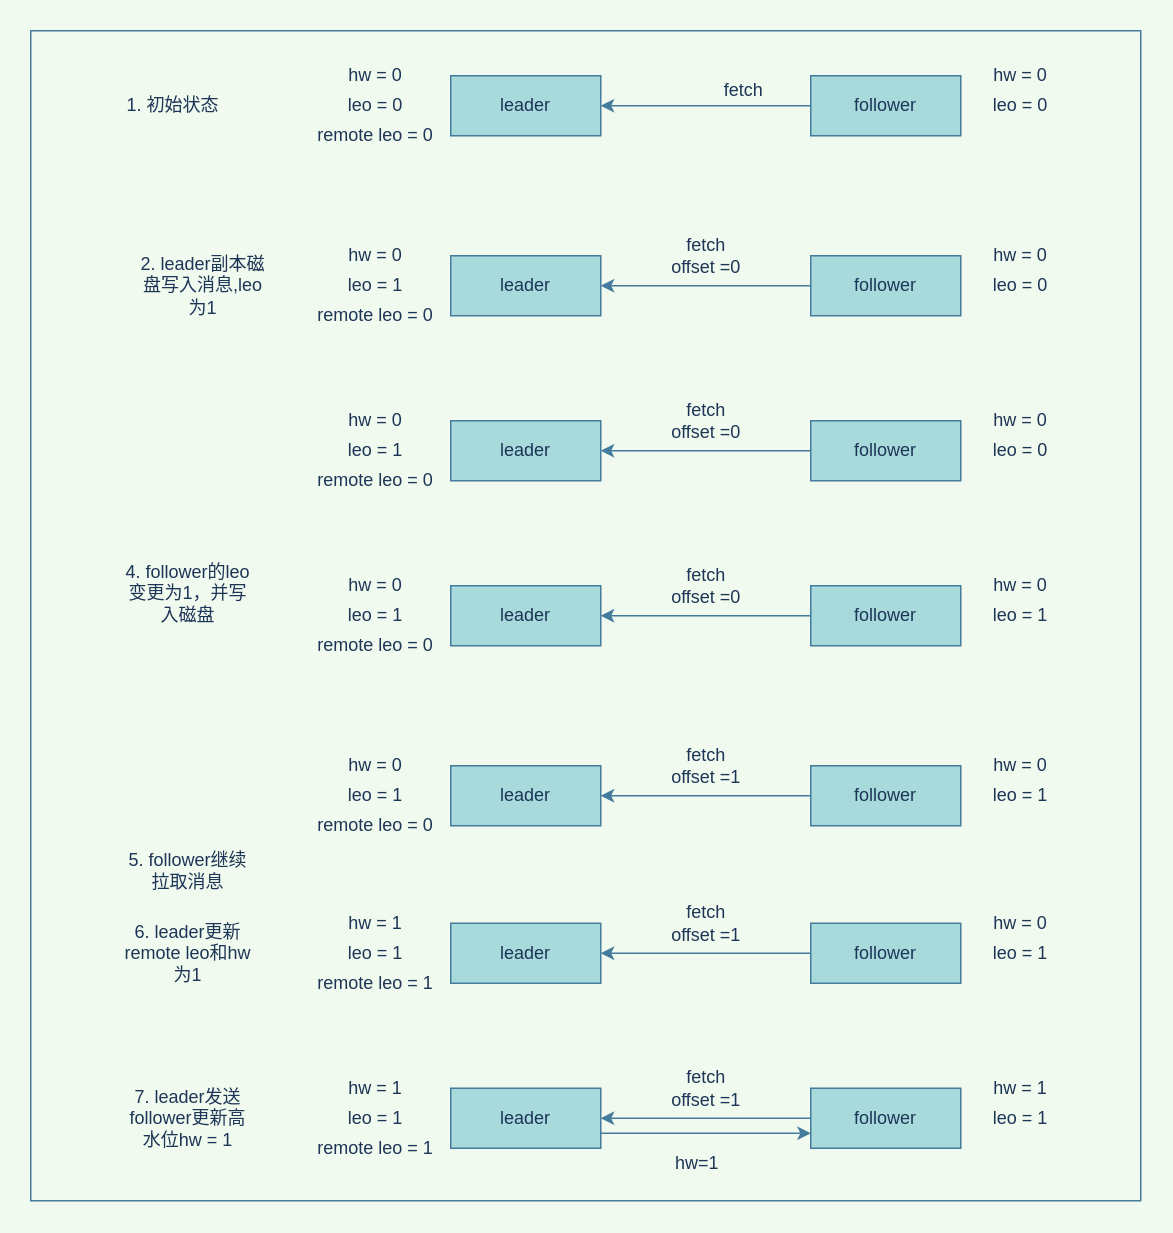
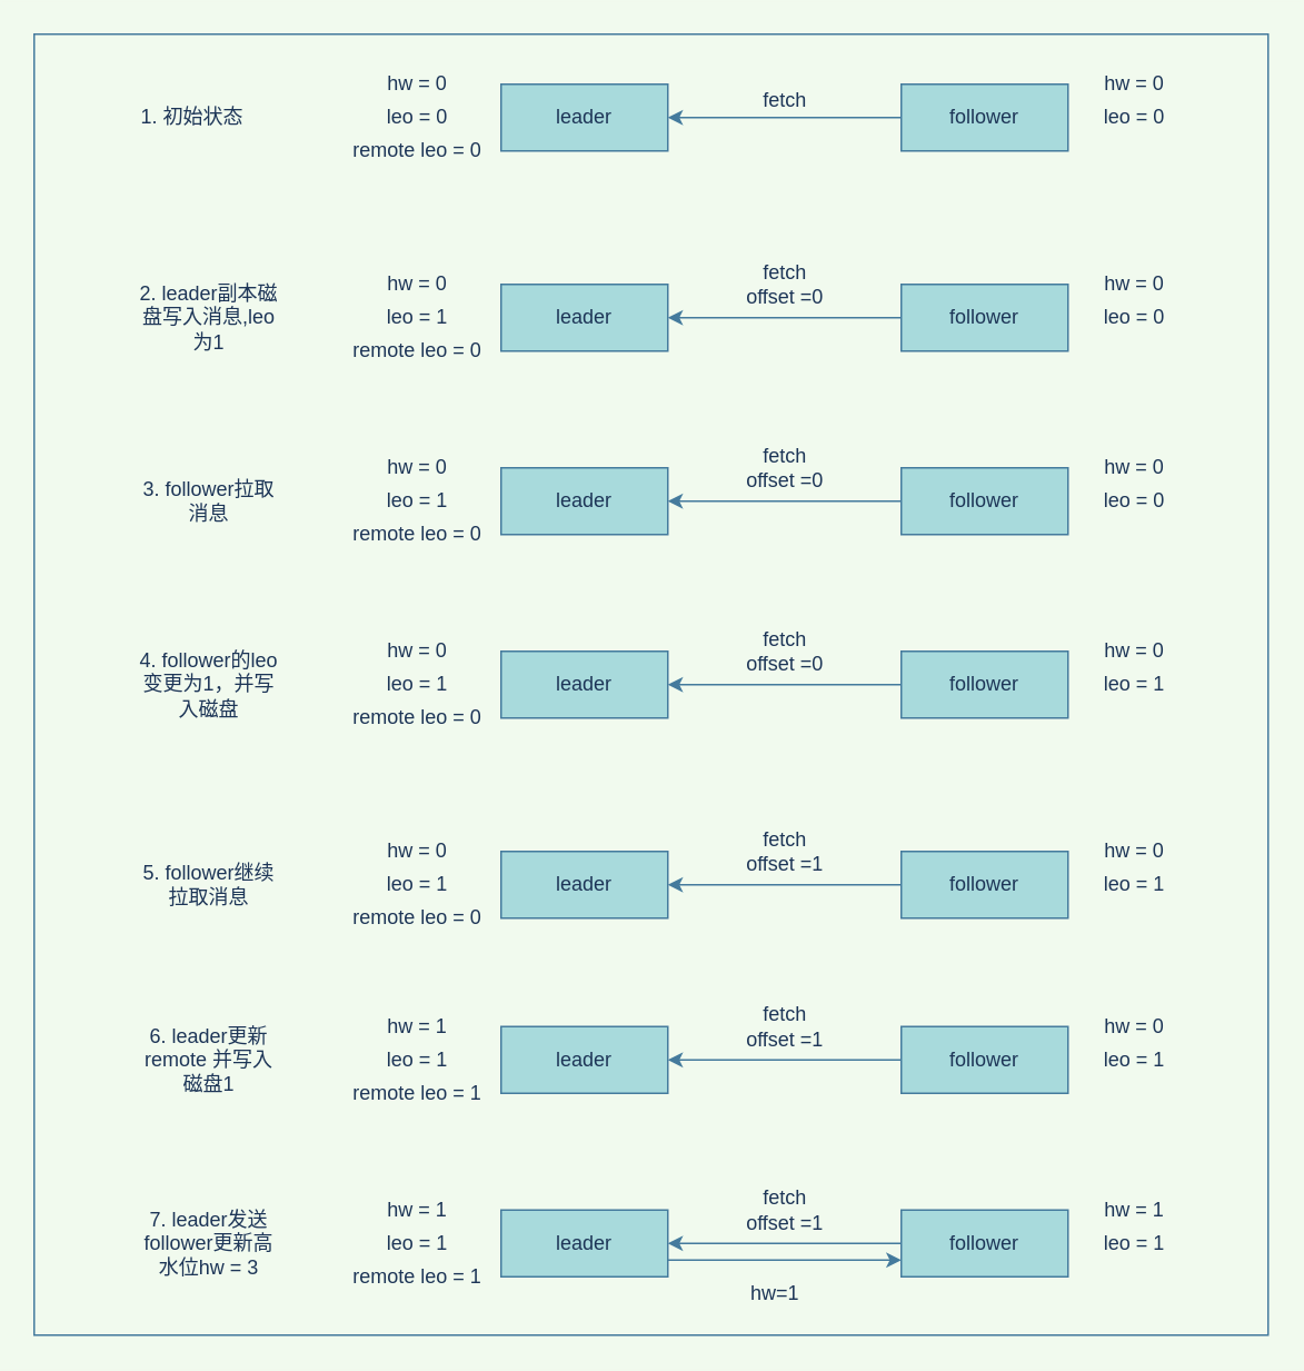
  <mxCell id="0" />
  <mxCell id="1" parent="0" />
  <mxCell id="2" value="" style="rounded=0;whiteSpace=wrap;html=1;sketch=0;fontColor=#1D3557;strokeColor=#457B9D;fillColor=none;" vertex="1" parent="1"><mxGeometry x="20" y="20" width="740" height="780" as="geometry" /></mxCell>
  <mxCell id="3" value="leader" style="rounded=0;whiteSpace=wrap;html=1;sketch=0;fontColor=#1D3557;strokeColor=#457B9D;fillColor=#A8DADC;" vertex="1" parent="1"><mxGeometry x="300" y="50" width="100" height="40" as="geometry" /></mxCell>
  <mxCell id="4" style="edgeStyle=orthogonalEdgeStyle;curved=0;rounded=1;sketch=0;orthogonalLoop=1;jettySize=auto;html=1;entryX=1;entryY=0.5;entryDx=0;entryDy=0;fontColor=#1D3557;strokeColor=#457B9D;fillColor=#A8DADC;labelBackgroundColor=#F1FAEE;" edge="1" parent="1" source="5" target="3"><mxGeometry relative="1" as="geometry" /></mxCell>
  <mxCell id="5" value="follower" style="rounded=0;whiteSpace=wrap;html=1;sketch=0;fontColor=#1D3557;strokeColor=#457B9D;fillColor=#A8DADC;" vertex="1" parent="1"><mxGeometry x="540" y="50" width="100" height="40" as="geometry" /></mxCell>
- <mxCell id="6" value="fetch" style="text;html=1;align=center;verticalAlign=middle;resizable=0;points=[];autosize=1;strokeColor=none;fontColor=#1D3557;" vertex="1" parent="1"><mxGeometry x="475" y="50" width="40" height="20" as="geometry" /></mxCell>
+ <mxCell id="6" value="fetch" style="text;html=1;align=center;verticalAlign=middle;resizable=0;points=[];autosize=1;strokeColor=none;fontColor=#1D3557;" vertex="1" parent="1"><mxGeometry x="450" y="50" width="40" height="20" as="geometry" /></mxCell>
  <mxCell id="7" value="hw = 0" style="text;html=1;strokeColor=none;fillColor=none;align=center;verticalAlign=middle;whiteSpace=wrap;rounded=0;sketch=0;fontColor=#1D3557;" vertex="1" parent="1"><mxGeometry x="230" y="40" width="40" height="20" as="geometry" /></mxCell>
  <mxCell id="8" value="leo = 0" style="text;html=1;strokeColor=none;fillColor=none;align=center;verticalAlign=middle;whiteSpace=wrap;rounded=0;sketch=0;fontColor=#1D3557;" vertex="1" parent="1"><mxGeometry x="230" y="60" width="40" height="20" as="geometry" /></mxCell>
  <mxCell id="9" value="remote leo = 0" style="text;html=1;strokeColor=none;fillColor=none;align=center;verticalAlign=middle;whiteSpace=wrap;rounded=0;sketch=0;fontColor=#1D3557;" vertex="1" parent="1"><mxGeometry x="200" y="80" width="100" height="20" as="geometry" /></mxCell>
  <mxCell id="10" value="leo = 0" style="text;html=1;strokeColor=none;fillColor=none;align=center;verticalAlign=middle;whiteSpace=wrap;rounded=0;sketch=0;fontColor=#1D3557;" vertex="1" parent="1"><mxGeometry x="660" y="60" width="40" height="20" as="geometry" /></mxCell>
  <mxCell id="11" value="hw = 0" style="text;html=1;strokeColor=none;fillColor=none;align=center;verticalAlign=middle;whiteSpace=wrap;rounded=0;sketch=0;fontColor=#1D3557;" vertex="1" parent="1"><mxGeometry x="660" y="40" width="40" height="20" as="geometry" /></mxCell>
  <mxCell id="12" value="1. 初始状态" style="text;html=1;strokeColor=none;fillColor=none;align=center;verticalAlign=middle;whiteSpace=wrap;rounded=0;sketch=0;fontColor=#1D3557;" vertex="1" parent="1"><mxGeometry x="80" y="60" width="70" height="20" as="geometry" /></mxCell>
  <mxCell id="13" value="leader" style="rounded=0;whiteSpace=wrap;html=1;sketch=0;fontColor=#1D3557;strokeColor=#457B9D;fillColor=#A8DADC;" vertex="1" parent="1"><mxGeometry x="300" y="170" width="100" height="40" as="geometry" /></mxCell>
  <mxCell id="14" style="edgeStyle=orthogonalEdgeStyle;curved=0;rounded=1;sketch=0;orthogonalLoop=1;jettySize=auto;html=1;entryX=1;entryY=0.5;entryDx=0;entryDy=0;fontColor=#1D3557;strokeColor=#457B9D;fillColor=#A8DADC;labelBackgroundColor=#F1FAEE;" edge="1" parent="1" source="15" target="13"><mxGeometry relative="1" as="geometry" /></mxCell>
  <mxCell id="15" value="follower" style="rounded=0;whiteSpace=wrap;html=1;sketch=0;fontColor=#1D3557;strokeColor=#457B9D;fillColor=#A8DADC;" vertex="1" parent="1"><mxGeometry x="540" y="170" width="100" height="40" as="geometry" /></mxCell>
  <mxCell id="16" value="hw = 0" style="text;html=1;strokeColor=none;fillColor=none;align=center;verticalAlign=middle;whiteSpace=wrap;rounded=0;sketch=0;fontColor=#1D3557;" vertex="1" parent="1"><mxGeometry x="230" y="160" width="40" height="20" as="geometry" /></mxCell>
  <mxCell id="17" value="leo = 1" style="text;html=1;strokeColor=none;fillColor=none;align=center;verticalAlign=middle;whiteSpace=wrap;rounded=0;sketch=0;fontColor=#1D3557;" vertex="1" parent="1"><mxGeometry x="230" y="180" width="40" height="20" as="geometry" /></mxCell>
  <mxCell id="18" value="remote leo = 0" style="text;html=1;strokeColor=none;fillColor=none;align=center;verticalAlign=middle;whiteSpace=wrap;rounded=0;sketch=0;fontColor=#1D3557;" vertex="1" parent="1"><mxGeometry x="200" y="200" width="100" height="20" as="geometry" /></mxCell>
  <mxCell id="19" value="leo = 0" style="text;html=1;strokeColor=none;fillColor=none;align=center;verticalAlign=middle;whiteSpace=wrap;rounded=0;sketch=0;fontColor=#1D3557;" vertex="1" parent="1"><mxGeometry x="660" y="180" width="40" height="20" as="geometry" /></mxCell>
  <mxCell id="20" value="hw = 0" style="text;html=1;strokeColor=none;fillColor=none;align=center;verticalAlign=middle;whiteSpace=wrap;rounded=0;sketch=0;fontColor=#1D3557;" vertex="1" parent="1"><mxGeometry x="660" y="160" width="40" height="20" as="geometry" /></mxCell>
- <mxCell id="21" value="2. leader副本磁盘写入消息,leo为1" style="text;html=1;strokeColor=none;fillColor=none;align=center;verticalAlign=middle;whiteSpace=wrap;rounded=0;sketch=0;fontColor=#1D3557;" vertex="1" parent="1"><mxGeometry x="90" y="170" width="90" height="40" as="geometry" /></mxCell>
+ <mxCell id="21" value="2. leader副本磁盘写入消息,leo为1" style="text;html=1;strokeColor=none;fillColor=none;align=center;verticalAlign=middle;whiteSpace=wrap;rounded=0;sketch=0;fontColor=#1D3557;" vertex="1" parent="1"><mxGeometry x="80" y="170" width="90" height="40" as="geometry" /></mxCell>
  <mxCell id="22" value="leader" style="rounded=0;whiteSpace=wrap;html=1;sketch=0;fontColor=#1D3557;strokeColor=#457B9D;fillColor=#A8DADC;" vertex="1" parent="1"><mxGeometry x="300" y="280" width="100" height="40" as="geometry" /></mxCell>
  <mxCell id="23" style="edgeStyle=orthogonalEdgeStyle;curved=0;rounded=1;sketch=0;orthogonalLoop=1;jettySize=auto;html=1;entryX=1;entryY=0.5;entryDx=0;entryDy=0;fontColor=#1D3557;strokeColor=#457B9D;fillColor=#A8DADC;labelBackgroundColor=#F1FAEE;" edge="1" parent="1" source="24" target="22"><mxGeometry relative="1" as="geometry" /></mxCell>
  <mxCell id="24" value="follower" style="rounded=0;whiteSpace=wrap;html=1;sketch=0;fontColor=#1D3557;strokeColor=#457B9D;fillColor=#A8DADC;" vertex="1" parent="1"><mxGeometry x="540" y="280" width="100" height="40" as="geometry" /></mxCell>
  <mxCell id="25" value="hw = 0" style="text;html=1;strokeColor=none;fillColor=none;align=center;verticalAlign=middle;whiteSpace=wrap;rounded=0;sketch=0;fontColor=#1D3557;" vertex="1" parent="1"><mxGeometry x="230" y="270" width="40" height="20" as="geometry" /></mxCell>
  <mxCell id="26" value="leo = 1" style="text;html=1;strokeColor=none;fillColor=none;align=center;verticalAlign=middle;whiteSpace=wrap;rounded=0;sketch=0;fontColor=#1D3557;" vertex="1" parent="1"><mxGeometry x="230" y="290" width="40" height="20" as="geometry" /></mxCell>
  <mxCell id="27" value="remote leo = 0" style="text;html=1;strokeColor=none;fillColor=none;align=center;verticalAlign=middle;whiteSpace=wrap;rounded=0;sketch=0;fontColor=#1D3557;" vertex="1" parent="1"><mxGeometry x="200" y="310" width="100" height="20" as="geometry" /></mxCell>
  <mxCell id="28" value="leo = 0" style="text;html=1;strokeColor=none;fillColor=none;align=center;verticalAlign=middle;whiteSpace=wrap;rounded=0;sketch=0;fontColor=#1D3557;" vertex="1" parent="1"><mxGeometry x="660" y="290" width="40" height="20" as="geometry" /></mxCell>
  <mxCell id="29" value="hw = 0" style="text;html=1;strokeColor=none;fillColor=none;align=center;verticalAlign=middle;whiteSpace=wrap;rounded=0;sketch=0;fontColor=#1D3557;" vertex="1" parent="1"><mxGeometry x="660" y="270" width="40" height="20" as="geometry" /></mxCell>
+ <mxCell id="30" value="3. follower拉取消息" style="text;html=1;strokeColor=none;fillColor=none;align=center;verticalAlign=middle;whiteSpace=wrap;rounded=0;sketch=0;fontColor=#1D3557;" vertex="1" parent="1"><mxGeometry x="80" y="280" width="90" height="40" as="geometry" /></mxCell>
  <mxCell id="31" value="leader" style="rounded=0;whiteSpace=wrap;html=1;sketch=0;fontColor=#1D3557;strokeColor=#457B9D;fillColor=#A8DADC;" vertex="1" parent="1"><mxGeometry x="300" y="390" width="100" height="40" as="geometry" /></mxCell>
  <mxCell id="32" style="edgeStyle=orthogonalEdgeStyle;curved=0;rounded=1;sketch=0;orthogonalLoop=1;jettySize=auto;html=1;entryX=1;entryY=0.5;entryDx=0;entryDy=0;fontColor=#1D3557;strokeColor=#457B9D;fillColor=#A8DADC;labelBackgroundColor=#F1FAEE;" edge="1" parent="1" source="33" target="31"><mxGeometry relative="1" as="geometry" /></mxCell>
  <mxCell id="33" value="follower" style="rounded=0;whiteSpace=wrap;html=1;sketch=0;fontColor=#1D3557;strokeColor=#457B9D;fillColor=#A8DADC;" vertex="1" parent="1"><mxGeometry x="540" y="390" width="100" height="40" as="geometry" /></mxCell>
  <mxCell id="34" value="hw = 0" style="text;html=1;strokeColor=none;fillColor=none;align=center;verticalAlign=middle;whiteSpace=wrap;rounded=0;sketch=0;fontColor=#1D3557;" vertex="1" parent="1"><mxGeometry x="230" y="380" width="40" height="20" as="geometry" /></mxCell>
  <mxCell id="35" value="leo = 1" style="text;html=1;strokeColor=none;fillColor=none;align=center;verticalAlign=middle;whiteSpace=wrap;rounded=0;sketch=0;fontColor=#1D3557;" vertex="1" parent="1"><mxGeometry x="230" y="400" width="40" height="20" as="geometry" /></mxCell>
  <mxCell id="36" value="remote leo = 0" style="text;html=1;strokeColor=none;fillColor=none;align=center;verticalAlign=middle;whiteSpace=wrap;rounded=0;sketch=0;fontColor=#1D3557;" vertex="1" parent="1"><mxGeometry x="200" y="420" width="100" height="20" as="geometry" /></mxCell>
  <mxCell id="37" value="leo = 1" style="text;html=1;strokeColor=none;fillColor=none;align=center;verticalAlign=middle;whiteSpace=wrap;rounded=0;sketch=0;fontColor=#1D3557;" vertex="1" parent="1"><mxGeometry x="660" y="400" width="40" height="20" as="geometry" /></mxCell>
  <mxCell id="38" value="hw = 0" style="text;html=1;strokeColor=none;fillColor=none;align=center;verticalAlign=middle;whiteSpace=wrap;rounded=0;sketch=0;fontColor=#1D3557;" vertex="1" parent="1"><mxGeometry x="660" y="380" width="40" height="20" as="geometry" /></mxCell>
- <mxCell id="39" value="4. follower的leo变更为1，并写入磁盘" style="text;html=1;strokeColor=none;fillColor=none;align=center;verticalAlign=middle;whiteSpace=wrap;rounded=0;sketch=0;fontColor=#1D3557;" vertex="1" parent="1"><mxGeometry x="80" y="375" width="90" height="40" as="geometry" /></mxCell>
+ <mxCell id="39" value="4. follower的leo变更为1，并写入磁盘" style="text;html=1;strokeColor=none;fillColor=none;align=center;verticalAlign=middle;whiteSpace=wrap;rounded=0;sketch=0;fontColor=#1D3557;" vertex="1" parent="1"><mxGeometry x="80" y="390" width="90" height="40" as="geometry" /></mxCell>
  <mxCell id="40" value="leader" style="rounded=0;whiteSpace=wrap;html=1;sketch=0;fontColor=#1D3557;strokeColor=#457B9D;fillColor=#A8DADC;" vertex="1" parent="1"><mxGeometry x="300" y="510" width="100" height="40" as="geometry" /></mxCell>
  <mxCell id="41" style="edgeStyle=orthogonalEdgeStyle;curved=0;rounded=1;sketch=0;orthogonalLoop=1;jettySize=auto;html=1;entryX=1;entryY=0.5;entryDx=0;entryDy=0;fontColor=#1D3557;strokeColor=#457B9D;fillColor=#A8DADC;labelBackgroundColor=#F1FAEE;" edge="1" parent="1" source="42" target="40"><mxGeometry relative="1" as="geometry" /></mxCell>
  <mxCell id="42" value="follower" style="rounded=0;whiteSpace=wrap;html=1;sketch=0;fontColor=#1D3557;strokeColor=#457B9D;fillColor=#A8DADC;" vertex="1" parent="1"><mxGeometry x="540" y="510" width="100" height="40" as="geometry" /></mxCell>
  <mxCell id="43" value="fetch&lt;br&gt;offset =1" style="text;html=1;align=center;verticalAlign=middle;resizable=0;points=[];autosize=1;strokeColor=none;fontColor=#1D3557;" vertex="1" parent="1"><mxGeometry x="440" y="495" width="60" height="30" as="geometry" /></mxCell>
  <mxCell id="44" value="hw = 0" style="text;html=1;strokeColor=none;fillColor=none;align=center;verticalAlign=middle;whiteSpace=wrap;rounded=0;sketch=0;fontColor=#1D3557;" vertex="1" parent="1"><mxGeometry x="230" y="500" width="40" height="20" as="geometry" /></mxCell>
  <mxCell id="45" value="leo = 1" style="text;html=1;strokeColor=none;fillColor=none;align=center;verticalAlign=middle;whiteSpace=wrap;rounded=0;sketch=0;fontColor=#1D3557;" vertex="1" parent="1"><mxGeometry x="230" y="520" width="40" height="20" as="geometry" /></mxCell>
  <mxCell id="46" value="remote leo = 0" style="text;html=1;strokeColor=none;fillColor=none;align=center;verticalAlign=middle;whiteSpace=wrap;rounded=0;sketch=0;fontColor=#1D3557;" vertex="1" parent="1"><mxGeometry x="200" y="540" width="100" height="20" as="geometry" /></mxCell>
  <mxCell id="47" value="leo = 1" style="text;html=1;strokeColor=none;fillColor=none;align=center;verticalAlign=middle;whiteSpace=wrap;rounded=0;sketch=0;fontColor=#1D3557;" vertex="1" parent="1"><mxGeometry x="660" y="520" width="40" height="20" as="geometry" /></mxCell>
  <mxCell id="48" value="hw = 0" style="text;html=1;strokeColor=none;fillColor=none;align=center;verticalAlign=middle;whiteSpace=wrap;rounded=0;sketch=0;fontColor=#1D3557;" vertex="1" parent="1"><mxGeometry x="660" y="500" width="40" height="20" as="geometry" /></mxCell>
- <mxCell id="49" value="5. follower继续拉取消息" style="text;html=1;strokeColor=none;fillColor=none;align=center;verticalAlign=middle;whiteSpace=wrap;rounded=0;sketch=0;fontColor=#1D3557;" vertex="1" parent="1"><mxGeometry x="80" y="560" width="90" height="40" as="geometry" /></mxCell>
+ <mxCell id="49" value="5. follower继续拉取消息" style="text;html=1;strokeColor=none;fillColor=none;align=center;verticalAlign=middle;whiteSpace=wrap;rounded=0;sketch=0;fontColor=#1D3557;" vertex="1" parent="1"><mxGeometry x="80" y="510" width="90" height="40" as="geometry" /></mxCell>
  <mxCell id="50" value="fetch&lt;br&gt;offset =0" style="text;html=1;align=center;verticalAlign=middle;resizable=0;points=[];autosize=1;strokeColor=none;fontColor=#1D3557;" vertex="1" parent="1"><mxGeometry x="440" y="265" width="60" height="30" as="geometry" /></mxCell>
  <mxCell id="51" value="fetch&lt;br&gt;offset =0" style="text;html=1;align=center;verticalAlign=middle;resizable=0;points=[];autosize=1;strokeColor=none;fontColor=#1D3557;" vertex="1" parent="1"><mxGeometry x="440" y="375" width="60" height="30" as="geometry" /></mxCell>
  <mxCell id="52" value="fetch&lt;br&gt;offset =0" style="text;html=1;align=center;verticalAlign=middle;resizable=0;points=[];autosize=1;strokeColor=none;fontColor=#1D3557;" vertex="1" parent="1"><mxGeometry x="440" y="155" width="60" height="30" as="geometry" /></mxCell>
  <mxCell id="53" value="leader" style="rounded=0;whiteSpace=wrap;html=1;sketch=0;fontColor=#1D3557;strokeColor=#457B9D;fillColor=#A8DADC;" vertex="1" parent="1"><mxGeometry x="300" y="615" width="100" height="40" as="geometry" /></mxCell>
  <mxCell id="54" style="edgeStyle=orthogonalEdgeStyle;curved=0;rounded=1;sketch=0;orthogonalLoop=1;jettySize=auto;html=1;entryX=1;entryY=0.5;entryDx=0;entryDy=0;fontColor=#1D3557;strokeColor=#457B9D;fillColor=#A8DADC;labelBackgroundColor=#F1FAEE;" edge="1" parent="1" source="55" target="53"><mxGeometry relative="1" as="geometry" /></mxCell>
  <mxCell id="55" value="follower" style="rounded=0;whiteSpace=wrap;html=1;sketch=0;fontColor=#1D3557;strokeColor=#457B9D;fillColor=#A8DADC;" vertex="1" parent="1"><mxGeometry x="540" y="615" width="100" height="40" as="geometry" /></mxCell>
  <mxCell id="56" value="fetch&lt;br&gt;offset =1" style="text;html=1;align=center;verticalAlign=middle;resizable=0;points=[];autosize=1;strokeColor=none;fontColor=#1D3557;" vertex="1" parent="1"><mxGeometry x="440" y="600" width="60" height="30" as="geometry" /></mxCell>
  <mxCell id="57" value="hw = 1" style="text;html=1;strokeColor=none;fillColor=none;align=center;verticalAlign=middle;whiteSpace=wrap;rounded=0;sketch=0;fontColor=#1D3557;" vertex="1" parent="1"><mxGeometry x="230" y="605" width="40" height="20" as="geometry" /></mxCell>
  <mxCell id="58" value="leo = 1" style="text;html=1;strokeColor=none;fillColor=none;align=center;verticalAlign=middle;whiteSpace=wrap;rounded=0;sketch=0;fontColor=#1D3557;" vertex="1" parent="1"><mxGeometry x="230" y="625" width="40" height="20" as="geometry" /></mxCell>
  <mxCell id="59" value="remote leo = 1" style="text;html=1;strokeColor=none;fillColor=none;align=center;verticalAlign=middle;whiteSpace=wrap;rounded=0;sketch=0;fontColor=#1D3557;" vertex="1" parent="1"><mxGeometry x="200" y="645" width="100" height="20" as="geometry" /></mxCell>
  <mxCell id="60" value="leo = 1" style="text;html=1;strokeColor=none;fillColor=none;align=center;verticalAlign=middle;whiteSpace=wrap;rounded=0;sketch=0;fontColor=#1D3557;" vertex="1" parent="1"><mxGeometry x="660" y="625" width="40" height="20" as="geometry" /></mxCell>
  <mxCell id="61" value="hw = 0" style="text;html=1;strokeColor=none;fillColor=none;align=center;verticalAlign=middle;whiteSpace=wrap;rounded=0;sketch=0;fontColor=#1D3557;" vertex="1" parent="1"><mxGeometry x="660" y="605" width="40" height="20" as="geometry" /></mxCell>
- <mxCell id="62" value="6. leader更新remote leo和hw为1" style="text;html=1;strokeColor=none;fillColor=none;align=center;verticalAlign=middle;whiteSpace=wrap;rounded=0;sketch=0;fontColor=#1D3557;" vertex="1" parent="1"><mxGeometry x="80" y="615" width="90" height="40" as="geometry" /></mxCell>
+ <mxCell id="62" value="6. leader更新remote 并写入磁盘1" style="text;html=1;strokeColor=none;fillColor=none;align=center;verticalAlign=middle;whiteSpace=wrap;rounded=0;sketch=0;fontColor=#1D3557;" vertex="1" parent="1"><mxGeometry x="80" y="615" width="90" height="40" as="geometry" /></mxCell>
  <mxCell id="63" style="edgeStyle=orthogonalEdgeStyle;curved=0;rounded=1;sketch=0;orthogonalLoop=1;jettySize=auto;html=1;entryX=0;entryY=0.75;entryDx=0;entryDy=0;fontColor=#1D3557;strokeColor=#457B9D;fillColor=#A8DADC;labelBackgroundColor=#F1FAEE;" edge="1" parent="1" source="64" target="66"><mxGeometry relative="1" as="geometry"><Array as="points"><mxPoint x="500" y="755" /><mxPoint x="500" y="755" /></Array></mxGeometry></mxCell>
  <mxCell id="64" value="leader" style="rounded=0;whiteSpace=wrap;html=1;sketch=0;fontColor=#1D3557;strokeColor=#457B9D;fillColor=#A8DADC;" vertex="1" parent="1"><mxGeometry x="300" y="725" width="100" height="40" as="geometry" /></mxCell>
  <mxCell id="65" style="edgeStyle=orthogonalEdgeStyle;curved=0;rounded=1;sketch=0;orthogonalLoop=1;jettySize=auto;html=1;entryX=1;entryY=0.5;entryDx=0;entryDy=0;fontColor=#1D3557;strokeColor=#457B9D;fillColor=#A8DADC;labelBackgroundColor=#F1FAEE;" edge="1" parent="1" source="66" target="64"><mxGeometry relative="1" as="geometry" /></mxCell>
  <mxCell id="66" value="follower" style="rounded=0;whiteSpace=wrap;html=1;sketch=0;fontColor=#1D3557;strokeColor=#457B9D;fillColor=#A8DADC;" vertex="1" parent="1"><mxGeometry x="540" y="725" width="100" height="40" as="geometry" /></mxCell>
  <mxCell id="67" value="fetch&lt;br&gt;offset =1" style="text;html=1;align=center;verticalAlign=middle;resizable=0;points=[];autosize=1;strokeColor=none;fontColor=#1D3557;" vertex="1" parent="1"><mxGeometry x="440" y="710" width="60" height="30" as="geometry" /></mxCell>
  <mxCell id="68" value="hw = 1" style="text;html=1;strokeColor=none;fillColor=none;align=center;verticalAlign=middle;whiteSpace=wrap;rounded=0;sketch=0;fontColor=#1D3557;" vertex="1" parent="1"><mxGeometry x="230" y="715" width="40" height="20" as="geometry" /></mxCell>
  <mxCell id="69" value="leo = 1" style="text;html=1;strokeColor=none;fillColor=none;align=center;verticalAlign=middle;whiteSpace=wrap;rounded=0;sketch=0;fontColor=#1D3557;" vertex="1" parent="1"><mxGeometry x="230" y="735" width="40" height="20" as="geometry" /></mxCell>
  <mxCell id="70" value="remote leo = 1" style="text;html=1;strokeColor=none;fillColor=none;align=center;verticalAlign=middle;whiteSpace=wrap;rounded=0;sketch=0;fontColor=#1D3557;" vertex="1" parent="1"><mxGeometry x="200" y="755" width="100" height="20" as="geometry" /></mxCell>
  <mxCell id="71" value="leo = 1" style="text;html=1;strokeColor=none;fillColor=none;align=center;verticalAlign=middle;whiteSpace=wrap;rounded=0;sketch=0;fontColor=#1D3557;" vertex="1" parent="1"><mxGeometry x="660" y="735" width="40" height="20" as="geometry" /></mxCell>
  <mxCell id="72" value="hw = 1" style="text;html=1;strokeColor=none;fillColor=none;align=center;verticalAlign=middle;whiteSpace=wrap;rounded=0;sketch=0;fontColor=#1D3557;" vertex="1" parent="1"><mxGeometry x="660" y="715" width="40" height="20" as="geometry" /></mxCell>
- <mxCell id="73" value="7. leader发送follower更新高水位hw = 1" style="text;html=1;strokeColor=none;fillColor=none;align=center;verticalAlign=middle;whiteSpace=wrap;rounded=0;sketch=0;fontColor=#1D3557;" vertex="1" parent="1"><mxGeometry x="80" y="725" width="90" height="40" as="geometry" /></mxCell>
+ <mxCell id="73" value="7. leader发送follower更新高水位hw = 3" style="text;html=1;strokeColor=none;fillColor=none;align=center;verticalAlign=middle;whiteSpace=wrap;rounded=0;sketch=0;fontColor=#1D3557;" vertex="1" parent="1"><mxGeometry x="80" y="725" width="90" height="40" as="geometry" /></mxCell>
  <mxCell id="74" value="hw=1" style="text;html=1;align=center;verticalAlign=middle;resizable=0;points=[];autosize=1;strokeColor=none;fontColor=#1D3557;" vertex="1" parent="1"><mxGeometry x="444" y="765" width="40" height="20" as="geometry" /></mxCell>
